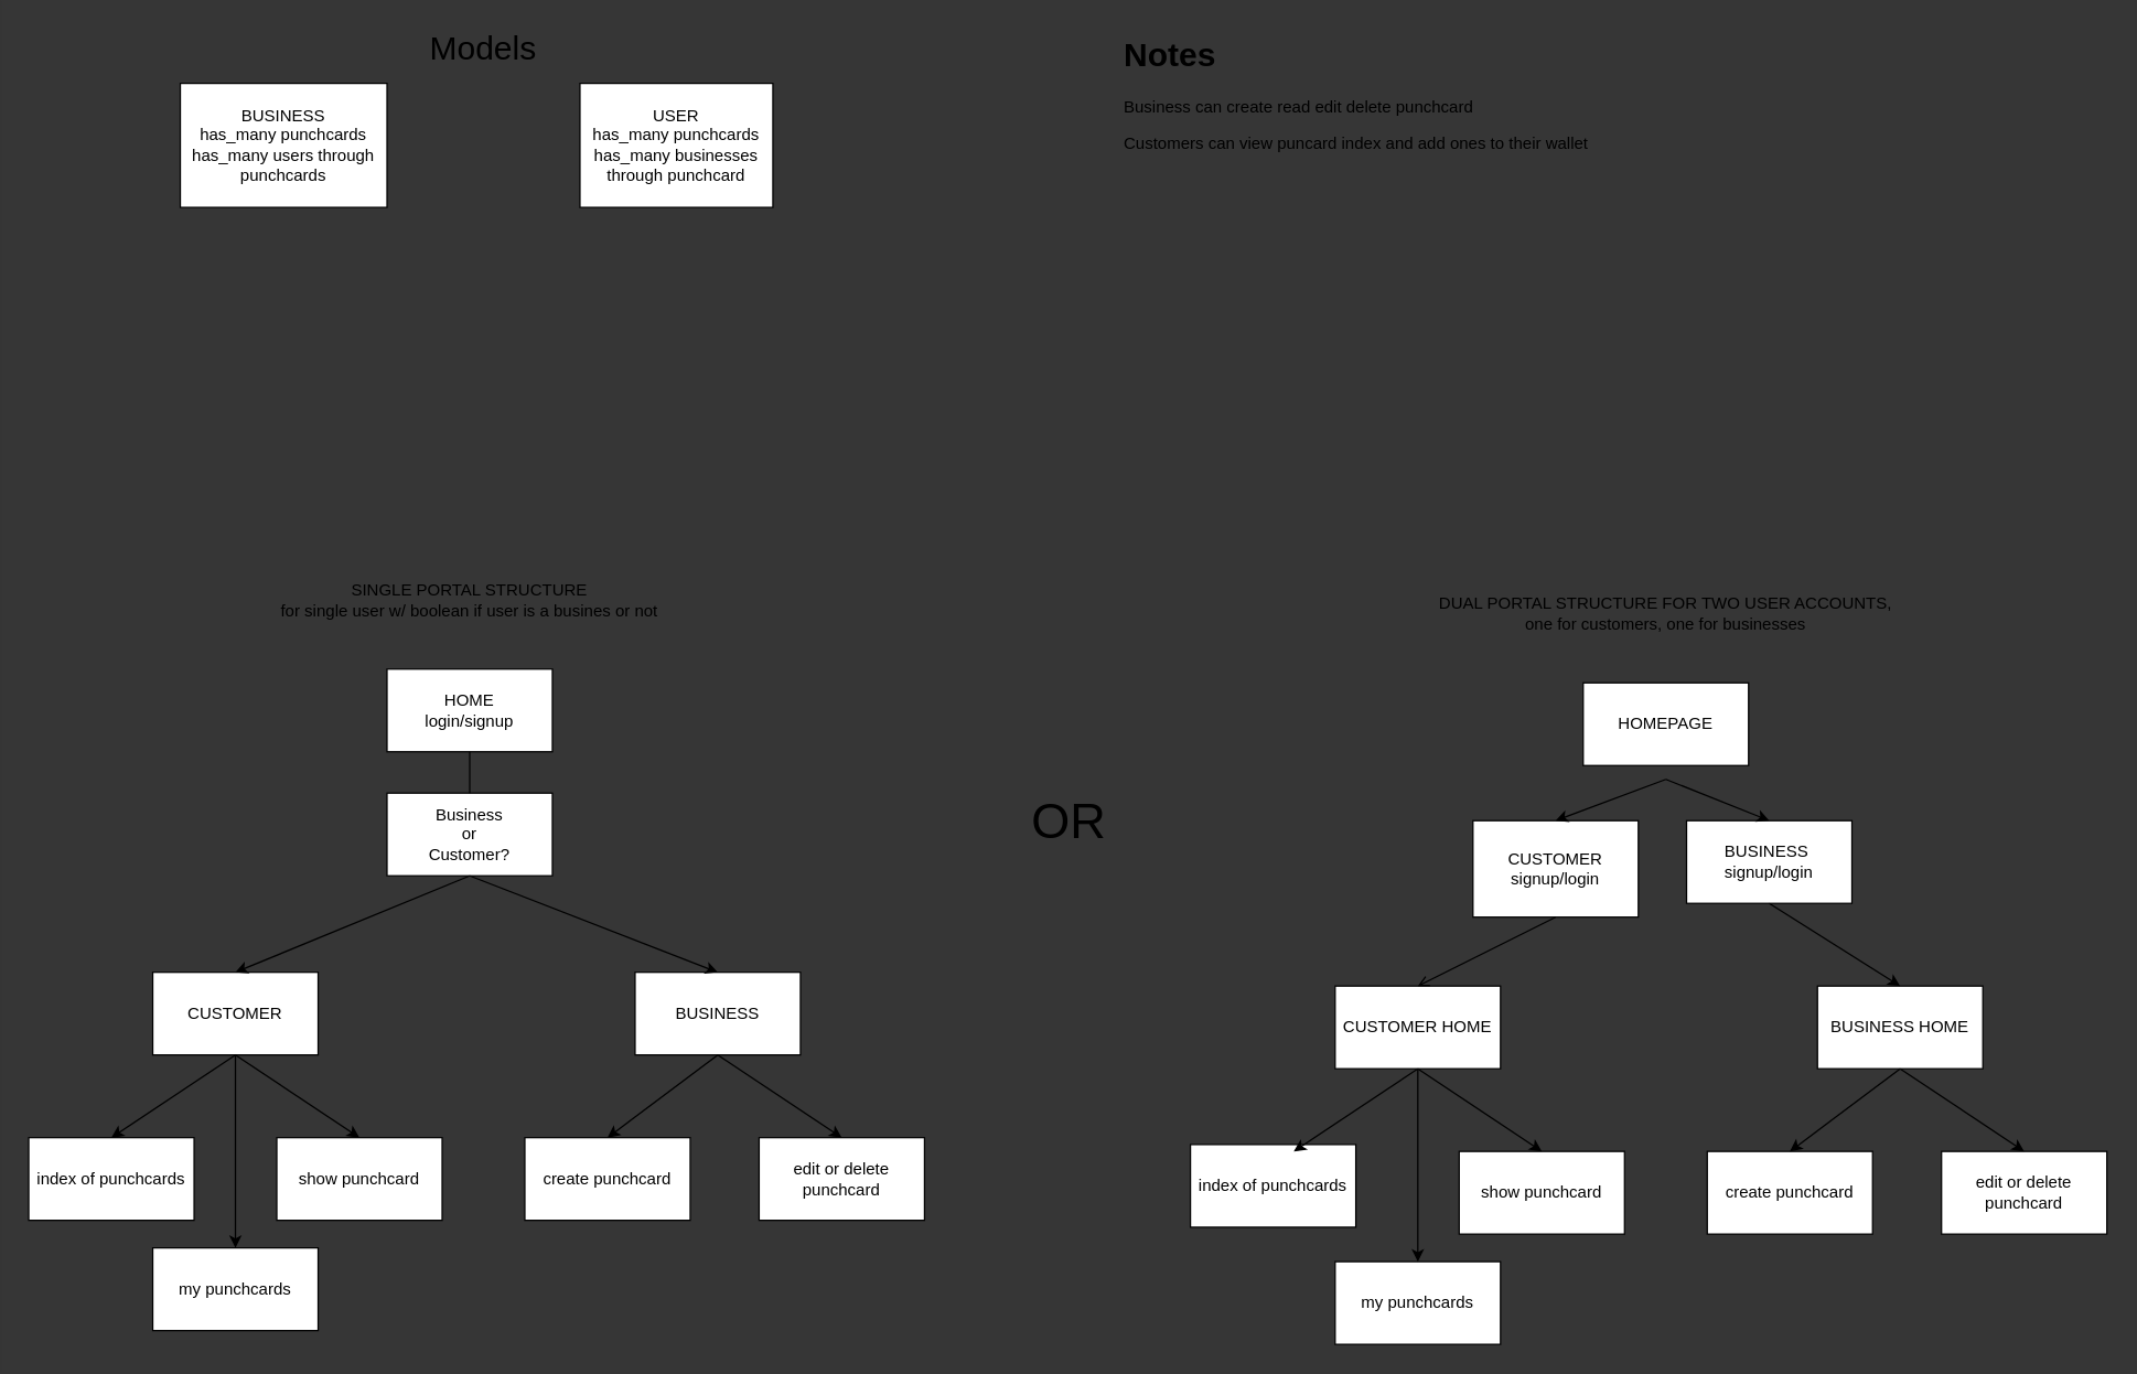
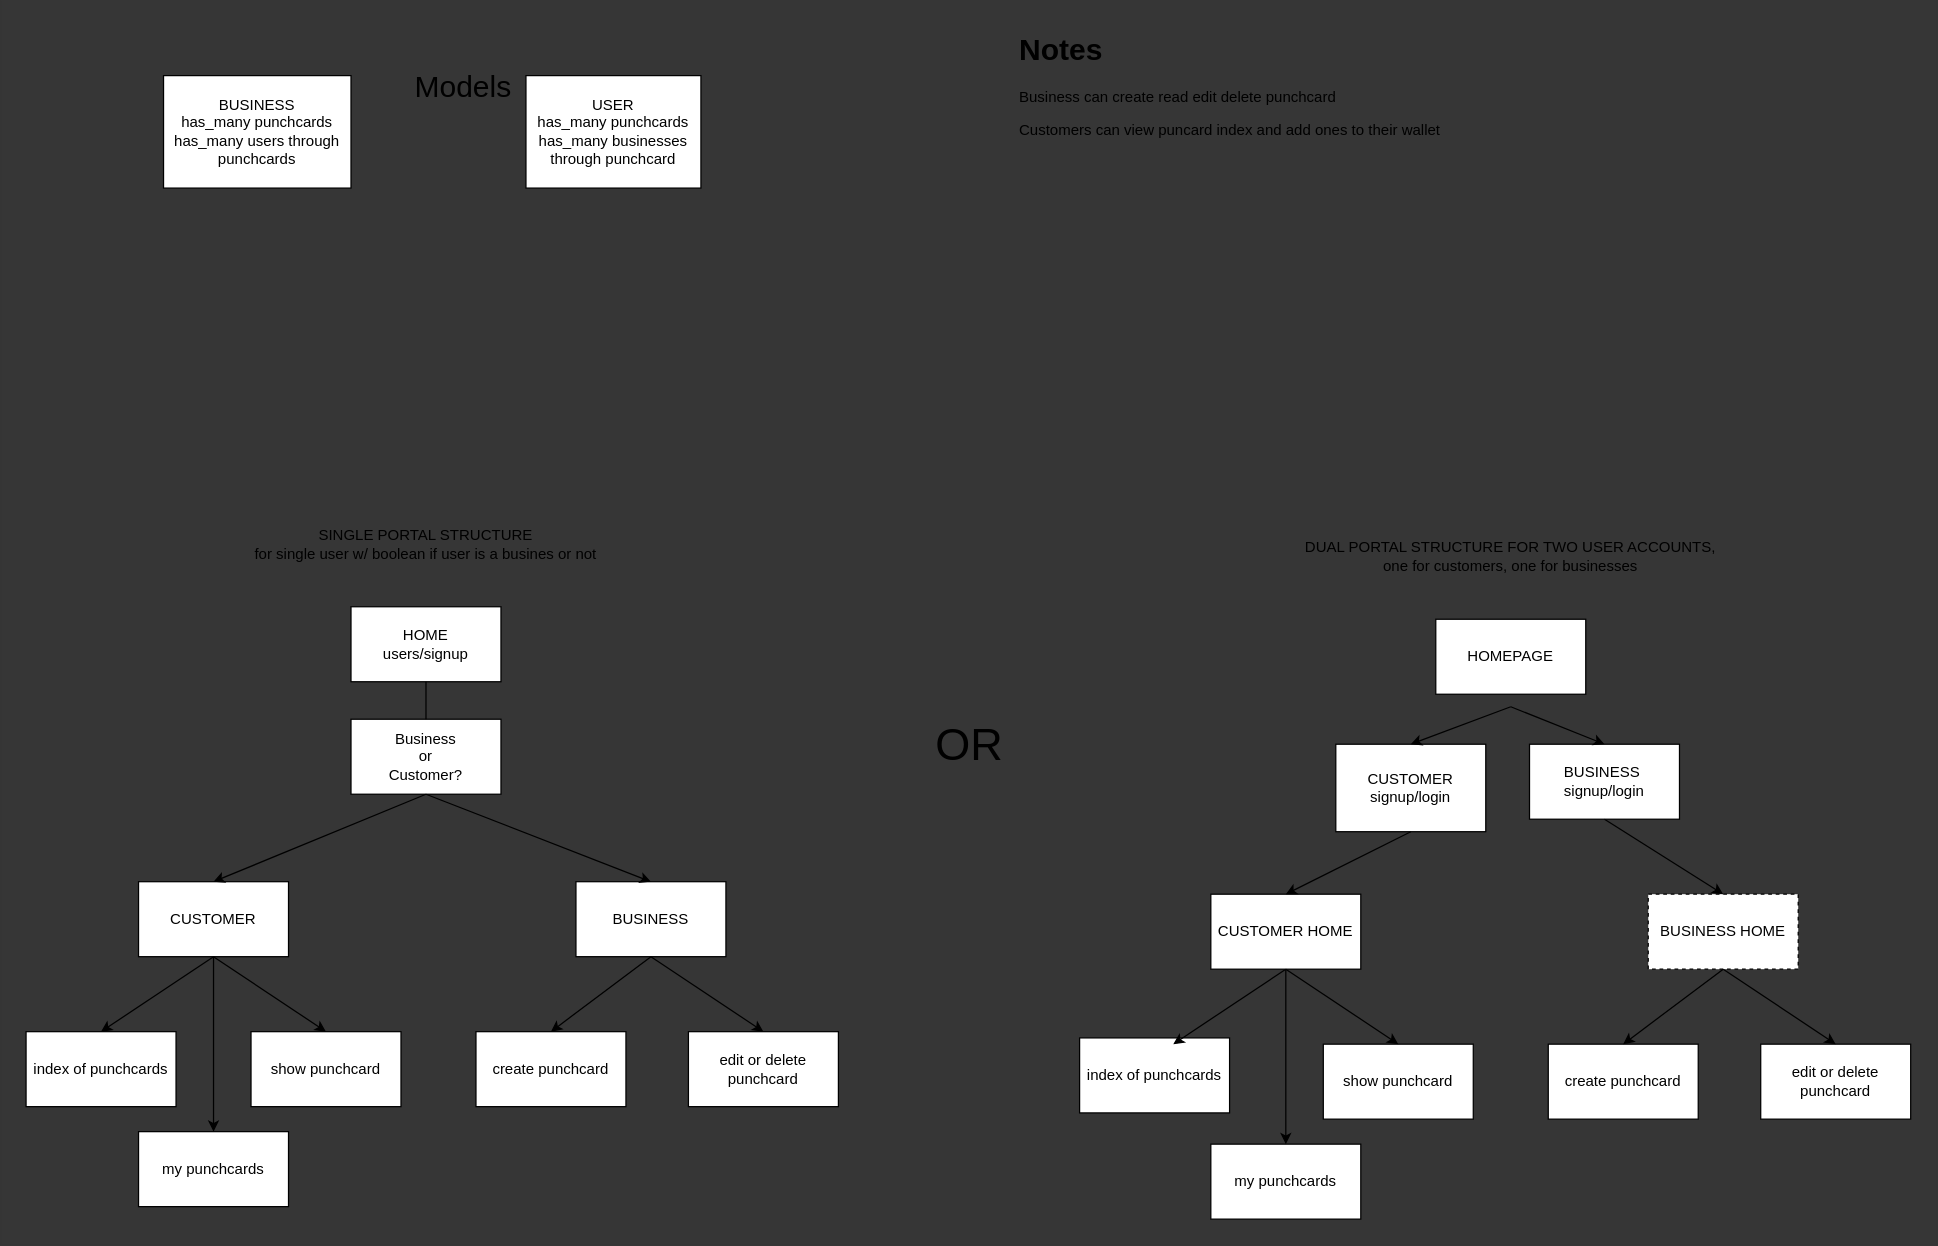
  <mxCell id="0" />
  <mxCell id="1" parent="0" />
  <mxCell id="2" value="USER&lt;br&gt;has_many punchcards&lt;br&gt;has_many businesses through punchcard" style="rounded=0;whiteSpace=wrap;html=1;" parent="1" vertex="1"><mxGeometry x="420" y="60" width="140" height="90" as="geometry" /></mxCell>
  <mxCell id="3" value="BUSINESS&lt;br&gt;has_many punchcards&lt;br&gt;has_many users through punchcards" style="rounded=0;whiteSpace=wrap;html=1;" parent="1" vertex="1"><mxGeometry x="130" y="60" width="150" height="90" as="geometry" /></mxCell>
- <mxCell id="4" value="HOME&lt;br&gt;login/signup" style="rounded=0;whiteSpace=wrap;html=1;" parent="1" vertex="1"><mxGeometry x="280" y="485" width="120" height="60" as="geometry" /></mxCell>
+ <mxCell id="4" value="HOME&lt;br&gt;users/signup" style="rounded=0;whiteSpace=wrap;html=1;" parent="1" vertex="1"><mxGeometry x="280" y="485" width="120" height="60" as="geometry" /></mxCell>
  <mxCell id="5" value="Business &lt;br&gt;or &lt;br&gt;Customer?" style="rounded=0;whiteSpace=wrap;html=1;" parent="1" vertex="1"><mxGeometry x="280" y="575" width="120" height="60" as="geometry" /></mxCell>
  <mxCell id="6" value="" style="endArrow=none;html=1;entryX=0.5;entryY=0;entryDx=0;entryDy=0;exitX=0.5;exitY=1;exitDx=0;exitDy=0;" parent="1" source="4" target="5" edge="1"><mxGeometry width="50" height="50" relative="1" as="geometry"><mxPoint x="300" y="615" as="sourcePoint" /><mxPoint x="370" y="615" as="targetPoint" /></mxGeometry></mxCell>
  <mxCell id="7" value="CUSTOMER" style="rounded=0;whiteSpace=wrap;html=1;" parent="1" vertex="1"><mxGeometry x="110" y="705" width="120" height="60" as="geometry" /></mxCell>
  <mxCell id="8" value="BUSINESS" style="rounded=0;whiteSpace=wrap;html=1;" parent="1" vertex="1"><mxGeometry x="460" y="705" width="120" height="60" as="geometry" /></mxCell>
  <mxCell id="9" value="" style="endArrow=classic;html=1;entryX=0.5;entryY=0;entryDx=0;entryDy=0;exitX=0.5;exitY=1;exitDx=0;exitDy=0;" parent="1" source="5" target="7" edge="1"><mxGeometry width="50" height="50" relative="1" as="geometry"><mxPoint x="360" y="565" as="sourcePoint" /><mxPoint x="410" y="515" as="targetPoint" /></mxGeometry></mxCell>
  <mxCell id="10" value="" style="endArrow=classic;html=1;entryX=0.5;entryY=0;entryDx=0;entryDy=0;exitX=0.5;exitY=1;exitDx=0;exitDy=0;" parent="1" source="5" target="8" edge="1"><mxGeometry width="50" height="50" relative="1" as="geometry"><mxPoint x="360" y="565" as="sourcePoint" /><mxPoint x="410" y="515" as="targetPoint" /></mxGeometry></mxCell>
  <mxCell id="11" value="index of punchcards" style="rounded=0;whiteSpace=wrap;html=1;" parent="1" vertex="1"><mxGeometry x="20" y="825" width="120" height="60" as="geometry" /></mxCell>
- <mxCell id="12" value="&lt;font style=&quot;font-size: 24px;&quot;&gt;Models&lt;/font&gt;" style="text;html=1;strokeColor=none;fillColor=none;align=center;verticalAlign=middle;whiteSpace=wrap;rounded=0;" parent="1" vertex="1"><mxGeometry x="320" y="20" width="60" height="30" as="geometry" /></mxCell>
+ <mxCell id="12" value="&lt;font style=&quot;font-size: 24px;&quot;&gt;Models&lt;/font&gt;" style="text;html=1;strokeColor=none;fillColor=none;align=center;verticalAlign=middle;whiteSpace=wrap;rounded=0;" parent="1" vertex="1"><mxGeometry x="340" y="55" width="60" height="30" as="geometry" /></mxCell>
  <mxCell id="13" value="" style="endArrow=classic;html=1;entryX=0.5;entryY=0;entryDx=0;entryDy=0;exitX=0.5;exitY=1;exitDx=0;exitDy=0;" parent="1" source="7" target="11" edge="1"><mxGeometry width="50" height="50" relative="1" as="geometry"><mxPoint x="320" y="605" as="sourcePoint" /><mxPoint x="370" y="555" as="targetPoint" /></mxGeometry></mxCell>
  <mxCell id="14" value="show punchcard" style="rounded=0;whiteSpace=wrap;html=1;" parent="1" vertex="1"><mxGeometry x="200" y="825" width="120" height="60" as="geometry" /></mxCell>
  <mxCell id="15" value="" style="endArrow=classic;html=1;entryX=0.5;entryY=0;entryDx=0;entryDy=0;exitX=0.5;exitY=1;exitDx=0;exitDy=0;" parent="1" source="7" target="14" edge="1"><mxGeometry width="50" height="50" relative="1" as="geometry"><mxPoint x="120" y="635" as="sourcePoint" /><mxPoint x="170" y="585" as="targetPoint" /></mxGeometry></mxCell>
  <mxCell id="16" value="my punchcards" style="rounded=0;whiteSpace=wrap;html=1;" parent="1" vertex="1"><mxGeometry x="110" y="905" width="120" height="60" as="geometry" /></mxCell>
  <mxCell id="17" value="" style="endArrow=classic;html=1;entryX=0.5;entryY=0;entryDx=0;entryDy=0;" parent="1" target="16" edge="1"><mxGeometry width="50" height="50" relative="1" as="geometry"><mxPoint x="170" y="765" as="sourcePoint" /><mxPoint x="340" y="555" as="targetPoint" /></mxGeometry></mxCell>
  <mxCell id="18" value="create punchcard" style="rounded=0;whiteSpace=wrap;html=1;" parent="1" vertex="1"><mxGeometry x="380" y="825" width="120" height="60" as="geometry" /></mxCell>
  <mxCell id="19" value="" style="endArrow=classic;html=1;entryX=0.5;entryY=0;entryDx=0;entryDy=0;exitX=0.5;exitY=1;exitDx=0;exitDy=0;" parent="1" source="8" target="18" edge="1"><mxGeometry width="50" height="50" relative="1" as="geometry"><mxPoint x="480" y="685" as="sourcePoint" /><mxPoint x="530" y="635" as="targetPoint" /></mxGeometry></mxCell>
  <mxCell id="20" value="edit or delete punchcard" style="rounded=0;whiteSpace=wrap;html=1;" parent="1" vertex="1"><mxGeometry x="550" y="825" width="120" height="60" as="geometry" /></mxCell>
  <mxCell id="21" value="" style="endArrow=classic;html=1;entryX=0.5;entryY=0;entryDx=0;entryDy=0;exitX=0.5;exitY=1;exitDx=0;exitDy=0;" parent="1" source="8" target="20" edge="1"><mxGeometry width="50" height="50" relative="1" as="geometry"><mxPoint x="480" y="685" as="sourcePoint" /><mxPoint x="530" y="635" as="targetPoint" /></mxGeometry></mxCell>
  <mxCell id="22" value="BUSINESS&amp;nbsp;&lt;br&gt;signup/login" style="rounded=0;whiteSpace=wrap;html=1;" parent="1" vertex="1"><mxGeometry x="1223" y="595" width="120" height="60" as="geometry" /></mxCell>
  <mxCell id="23" value="CUSTOMER HOME" style="rounded=0;whiteSpace=wrap;html=1;" parent="1" vertex="1"><mxGeometry x="968" y="715" width="120" height="60" as="geometry" /></mxCell>
- <mxCell id="24" value="BUSINESS HOME" style="rounded=0;whiteSpace=wrap;html=1;" parent="1" vertex="1"><mxGeometry x="1318" y="715" width="120" height="60" as="geometry" /></mxCell>
+ <mxCell id="24" value="BUSINESS HOME" style="rounded=0;whiteSpace=wrap;html=1;dashed=1;" parent="1" vertex="1"><mxGeometry x="1318" y="715" width="120" height="60" as="geometry" /></mxCell>
  <mxCell id="25" value="index of punchcards" style="rounded=0;whiteSpace=wrap;html=1;" parent="1" vertex="1"><mxGeometry x="863" y="830" width="120" height="60" as="geometry" /></mxCell>
  <mxCell id="26" value="" style="endArrow=classic;html=1;entryX=0.5;entryY=0;entryDx=0;entryDy=0;exitX=0.5;exitY=1;exitDx=0;exitDy=0;" parent="1" source="23" edge="1"><mxGeometry width="50" height="50" relative="1" as="geometry"><mxPoint x="1178" y="615" as="sourcePoint" /><mxPoint x="938" y="835" as="targetPoint" /></mxGeometry></mxCell>
  <mxCell id="27" value="show punchcard" style="rounded=0;whiteSpace=wrap;html=1;" parent="1" vertex="1"><mxGeometry x="1058" y="835" width="120" height="60" as="geometry" /></mxCell>
  <mxCell id="28" value="" style="endArrow=classic;html=1;entryX=0.5;entryY=0;entryDx=0;entryDy=0;exitX=0.5;exitY=1;exitDx=0;exitDy=0;" parent="1" source="23" target="27" edge="1"><mxGeometry width="50" height="50" relative="1" as="geometry"><mxPoint x="978" y="645" as="sourcePoint" /><mxPoint x="1028" y="595" as="targetPoint" /></mxGeometry></mxCell>
  <mxCell id="29" value="my punchcards" style="rounded=0;whiteSpace=wrap;html=1;" parent="1" vertex="1"><mxGeometry x="968" y="915" width="120" height="60" as="geometry" /></mxCell>
  <mxCell id="30" value="" style="endArrow=classic;html=1;entryX=0.5;entryY=0;entryDx=0;entryDy=0;" parent="1" target="29" edge="1"><mxGeometry width="50" height="50" relative="1" as="geometry"><mxPoint x="1028" y="775" as="sourcePoint" /><mxPoint x="1198" y="565" as="targetPoint" /></mxGeometry></mxCell>
  <mxCell id="31" value="create punchcard" style="rounded=0;whiteSpace=wrap;html=1;" parent="1" vertex="1"><mxGeometry x="1238" y="835" width="120" height="60" as="geometry" /></mxCell>
  <mxCell id="32" value="" style="endArrow=classic;html=1;entryX=0.5;entryY=0;entryDx=0;entryDy=0;exitX=0.5;exitY=1;exitDx=0;exitDy=0;" parent="1" source="24" target="31" edge="1"><mxGeometry width="50" height="50" relative="1" as="geometry"><mxPoint x="1338" y="695" as="sourcePoint" /><mxPoint x="1388" y="645" as="targetPoint" /></mxGeometry></mxCell>
  <mxCell id="33" value="edit or delete punchcard" style="rounded=0;whiteSpace=wrap;html=1;" parent="1" vertex="1"><mxGeometry x="1408" y="835" width="120" height="60" as="geometry" /></mxCell>
  <mxCell id="34" value="" style="endArrow=classic;html=1;entryX=0.5;entryY=0;entryDx=0;entryDy=0;exitX=0.5;exitY=1;exitDx=0;exitDy=0;" parent="1" source="24" target="33" edge="1"><mxGeometry width="50" height="50" relative="1" as="geometry"><mxPoint x="1338" y="695" as="sourcePoint" /><mxPoint x="1388" y="645" as="targetPoint" /></mxGeometry></mxCell>
  <mxCell id="35" value="CUSTOMER&lt;br&gt;signup/login" style="rounded=0;whiteSpace=wrap;html=1;" parent="1" vertex="1"><mxGeometry x="1068" y="595" width="120" height="70" as="geometry" /></mxCell>
  <mxCell id="36" value="&lt;font style=&quot;font-size: 36px;&quot;&gt;OR&lt;/font&gt;" style="text;html=1;strokeColor=none;fillColor=none;align=center;verticalAlign=middle;whiteSpace=wrap;rounded=0;" parent="1" vertex="1"><mxGeometry x="745" y="580" width="60" height="30" as="geometry" /></mxCell>
  <mxCell id="37" value="" style="endArrow=classic;html=1;fontSize=36;entryX=0.5;entryY=0;entryDx=0;entryDy=0;exitX=0.5;exitY=1;exitDx=0;exitDy=0;" parent="1" source="22" target="24" edge="1"><mxGeometry width="50" height="50" relative="1" as="geometry"><mxPoint x="1278" y="655" as="sourcePoint" /><mxPoint x="1358" y="685" as="targetPoint" /></mxGeometry></mxCell>
- <mxCell id="38" value="" style="endArrow=open;html=1;fontSize=36;entryX=0.5;entryY=0;entryDx=0;entryDy=0;exitX=0.5;exitY=1;exitDx=0;exitDy=0;" parent="1" source="35" target="23" edge="1"><mxGeometry width="50" height="50" relative="1" as="geometry"><mxPoint x="1168" y="695" as="sourcePoint" /><mxPoint x="1218" y="645" as="targetPoint" /></mxGeometry></mxCell>
+ <mxCell id="38" value="" style="endArrow=classic;html=1;fontSize=36;entryX=0.5;entryY=0;entryDx=0;entryDy=0;exitX=0.5;exitY=1;exitDx=0;exitDy=0;" parent="1" source="35" target="23" edge="1"><mxGeometry width="50" height="50" relative="1" as="geometry"><mxPoint x="1168" y="695" as="sourcePoint" /><mxPoint x="1218" y="645" as="targetPoint" /></mxGeometry></mxCell>
  <mxCell id="39" value="HOMEPAGE" style="rounded=0;whiteSpace=wrap;html=1;fontSize=12;" parent="1" vertex="1"><mxGeometry x="1148" y="495" width="120" height="60" as="geometry" /></mxCell>
  <mxCell id="40" value="" style="endArrow=classic;html=1;fontSize=12;entryX=0.5;entryY=0;entryDx=0;entryDy=0;exitX=0.5;exitY=1;exitDx=0;exitDy=0;" parent="1" target="35" edge="1"><mxGeometry width="50" height="50" relative="1" as="geometry"><mxPoint x="1208" y="565" as="sourcePoint" /><mxPoint x="1218" y="645" as="targetPoint" /></mxGeometry></mxCell>
  <mxCell id="41" value="" style="endArrow=classic;html=1;fontSize=12;entryX=0.5;entryY=0;entryDx=0;entryDy=0;exitX=0.5;exitY=1;exitDx=0;exitDy=0;" parent="1" target="22" edge="1"><mxGeometry width="50" height="50" relative="1" as="geometry"><mxPoint x="1208" y="565" as="sourcePoint" /><mxPoint x="1218" y="645" as="targetPoint" /></mxGeometry></mxCell>
  <mxCell id="42" value="SINGLE PORTAL STRUCTURE &lt;br&gt;for single user w/ boolean if user is a busines or not" style="text;html=1;strokeColor=none;fillColor=none;align=center;verticalAlign=middle;whiteSpace=wrap;rounded=0;fontSize=12;" parent="1" vertex="1"><mxGeometry x="175" y="420" width="330" height="30" as="geometry" /></mxCell>
  <mxCell id="43" value="DUAL PORTAL STRUCTURE FOR TWO USER ACCOUNTS, &lt;br&gt;one for customers, one for businesses" style="text;html=1;strokeColor=none;fillColor=none;align=center;verticalAlign=middle;whiteSpace=wrap;rounded=0;fontSize=12;" parent="1" vertex="1"><mxGeometry x="1028" y="430" width="360" height="30" as="geometry" /></mxCell>
  <mxCell id="44" value="&lt;h1&gt;Notes&lt;/h1&gt;&lt;p&gt;&lt;span style=&quot;text-align: center;&quot;&gt;Business can create read edit delete punchcard&lt;/span&gt;&lt;br&gt;&lt;/p&gt;&lt;p&gt;&lt;span style=&quot;text-align: center;&quot;&gt;Customers can view puncard index and add ones to their wallet&lt;/span&gt;&lt;span style=&quot;text-align: center;&quot;&gt;&lt;br&gt;&lt;/span&gt;&lt;/p&gt;&lt;p&gt;&lt;span style=&quot;text-align: center;&quot;&gt;&lt;br&gt;&lt;/span&gt;&lt;/p&gt;&lt;p&gt;&lt;span style=&quot;text-align: center;&quot;&gt;&lt;br&gt;&lt;/span&gt;&lt;/p&gt;" style="text;html=1;strokeColor=none;fillColor=none;spacing=5;spacingTop=-20;whiteSpace=wrap;overflow=hidden;rounded=0;" vertex="1" parent="1"><mxGeometry x="810" y="20" width="490" height="120" as="geometry" /></mxCell>
